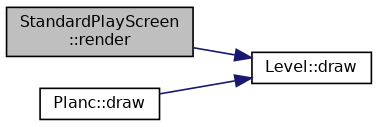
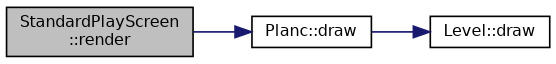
  digraph {
    rankdir=LR
    node [color=black fillcolor=white fontname=Helvetica fontsize=10 shape=record style=filled]
    edge [color=midnightblue fontname=Helvetica fontsize=10 labelfontname=Helvetica labelfontsize=10 style=solid]
    n1 [fillcolor=grey75 fontcolor=black height=0.2 label="StandardPlayScreen\l::render" width=0.4]
    n2 [height=0.2 label="Level::draw" width=0.4]
    n3 [height=0.2 label="Planc::draw" width=0.4]
-   n1 -> n2
+   n1 -> n3
    n3 -> n2
  }
